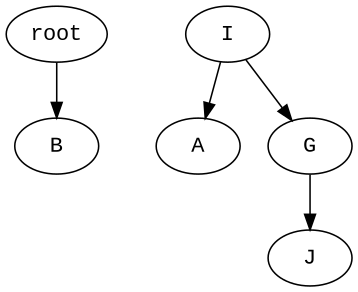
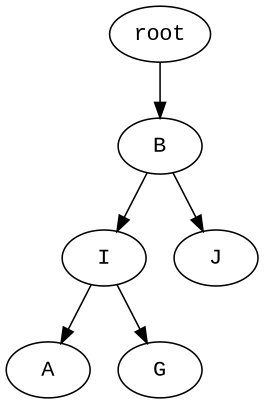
  strict digraph {
    fontname="Liberation Mono"
    node [fontname="Liberation Mono"]
    edge [fontname="Liberation Mono"]
    n1 [label=root]
    n2 [label=B]
    n3 [label=I]
    n4 [label=J]
    n5 [label=A]
    n6 [label=G]
    n1 -> n2
-   n6 -> n4
+   n2 -> n3
+   n2 -> n4
    n3 -> n5
    n3 -> n6
  }
